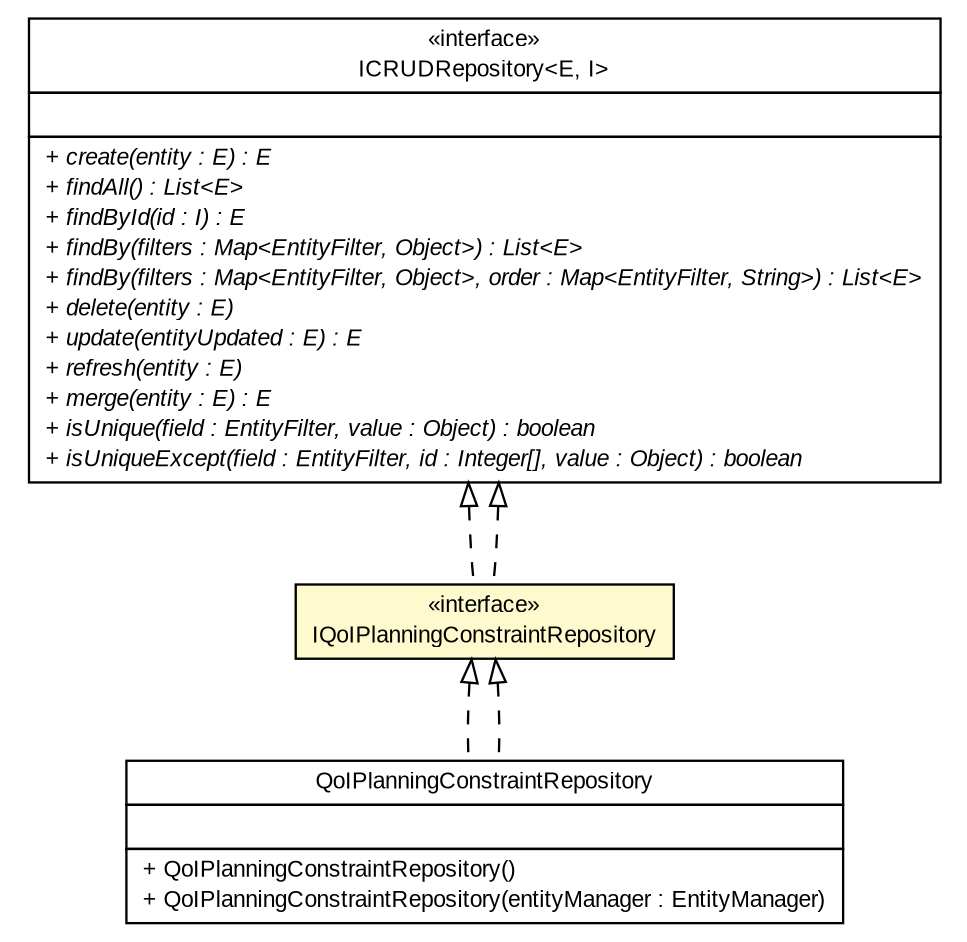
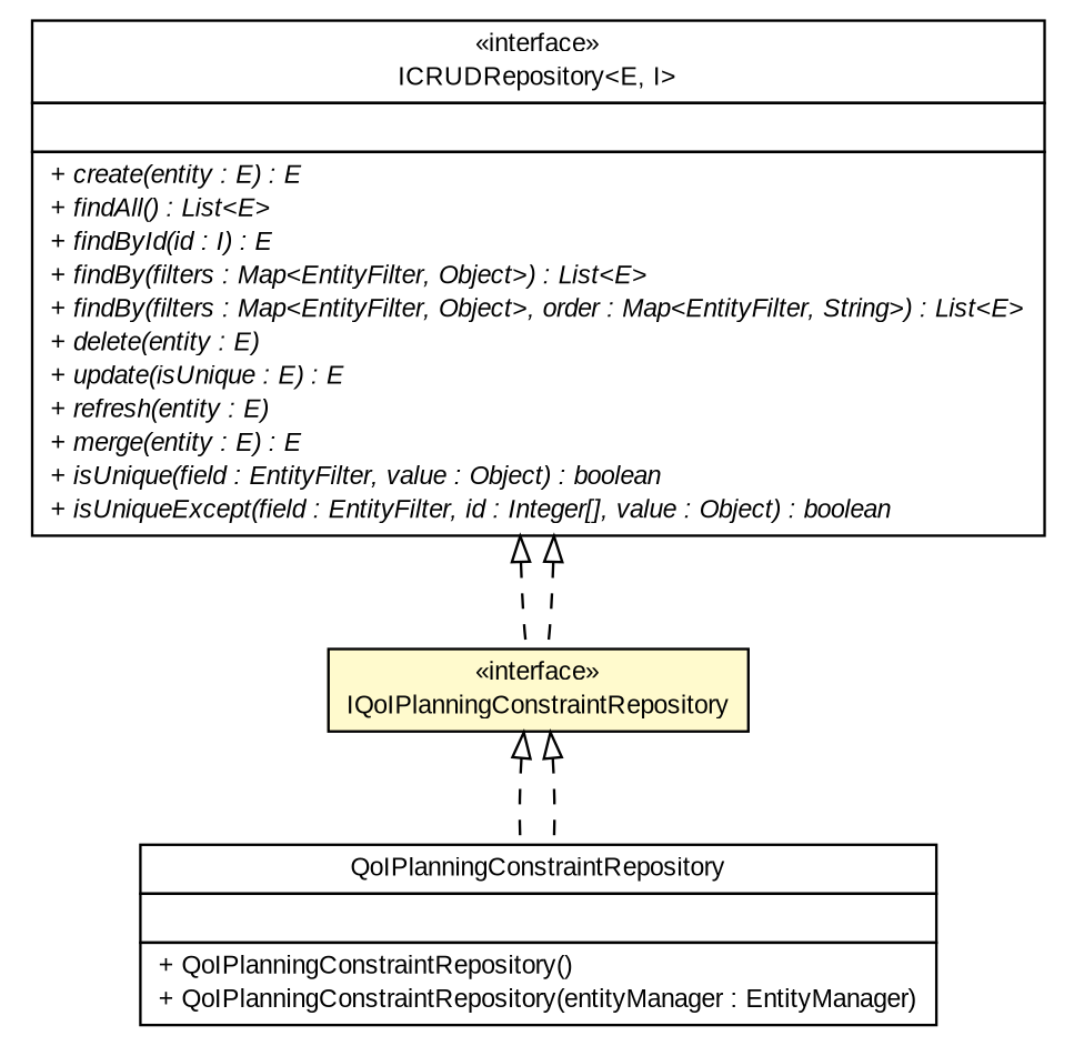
  digraph {
    nodesep=0.25
    ranksep=0.5
    node [fontcolor=black fontname=arial fontsize=10.0 shape=plaintext]
    edge [arrowtail=empty dir=back fontname=arial fontsize=10 headport=p labelfontname=arial labelfontsize=10 style=dashed tailport=p]
-   n1 [label=<<table title="gov.sandia.cf.dao.ICRUDRepository" border="0" cellborder="1" cellspacing="0" cellpadding="2" port="p" href="./ICRUDRepository.html"> 		<tr><td><table border="0" cellspacing="0" cellpadding="1"> <tr><td align="center" balign="center"> &#171;interface&#187; </td></tr> <tr><td align="center" balign="center"> ICRUDRepository&lt;E, I&gt; </td></tr> 		</table></td></tr> 		<tr><td><table border="0" cellspacing="0" cellpadding="1"> <tr><td align="left" balign="left">  </td></tr> 		</table></td></tr> 		<tr><td><table border="0" cellspacing="0" cellpadding="1"> <tr><td align="left" balign="left"><font face="arial italic" point-size="10.0"> + create(entity : E) : E </font></td></tr> <tr><td align="left" balign="left"><font face="arial italic" point-size="10.0"> + findAll() : List&lt;E&gt; </font></td></tr> <tr><td align="left" balign="left"><font face="arial italic" point-size="10.0"> + findById(id : I) : E </font></td></tr> <tr><td align="left" balign="left"><font face="arial italic" point-size="10.0"> + findBy(filters : Map&lt;EntityFilter, Object&gt;) : List&lt;E&gt; </font></td></tr> <tr><td align="left" balign="left"><font face="arial italic" point-size="10.0"> + findBy(filters : Map&lt;EntityFilter, Object&gt;, order : Map&lt;EntityFilter, String&gt;) : List&lt;E&gt; </font></td></tr> <tr><td align="left" balign="left"><font face="arial italic" point-size="10.0"> + delete(entity : E) </font></td></tr> <tr><td align="left" balign="left"><font face="arial italic" point-size="10.0"> + update(entityUpdated : E) : E </font></td></tr> <tr><td align="left" balign="left"><font face="arial italic" point-size="10.0"> + refresh(entity : E) </font></td></tr> <tr><td align="left" balign="left"><font face="arial italic" point-size="10.0"> + merge(entity : E) : E </font></td></tr> <tr><td align="left" balign="left"><font face="arial italic" point-size="10.0"> + isUnique(field : EntityFilter, value : Object) : boolean </font></td></tr> <tr><td align="left" balign="left"><font face="arial italic" point-size="10.0"> + isUniqueExcept(field : EntityFilter, id : Integer[], value : Object) : boolean </font></td></tr> 		</table></td></tr> 		</table>>]
+   n1 [label=<<table title="gov.sandia.cf.dao.ICRUDRepository" border="0" cellborder="1" cellspacing="0" cellpadding="2" port="p" href="./ICRUDRepository.html"> 		<tr><td><table border="0" cellspacing="0" cellpadding="1"> <tr><td align="center" balign="center"> &#171;interface&#187; </td></tr> <tr><td align="center" balign="center"> ICRUDRepository&lt;E, I&gt; </td></tr> 		</table></td></tr> 		<tr><td><table border="0" cellspacing="0" cellpadding="1"> <tr><td align="left" balign="left">  </td></tr> 		</table></td></tr> 		<tr><td><table border="0" cellspacing="0" cellpadding="1"> <tr><td align="left" balign="left"><font face="arial italic" point-size="10.0"> + create(entity : E) : E </font></td></tr> <tr><td align="left" balign="left"><font face="arial italic" point-size="10.0"> + findAll() : List&lt;E&gt; </font></td></tr> <tr><td align="left" balign="left"><font face="arial italic" point-size="10.0"> + findById(id : I) : E </font></td></tr> <tr><td align="left" balign="left"><font face="arial italic" point-size="10.0"> + findBy(filters : Map&lt;EntityFilter, Object&gt;) : List&lt;E&gt; </font></td></tr> <tr><td align="left" balign="left"><font face="arial italic" point-size="10.0"> + findBy(filters : Map&lt;EntityFilter, Object&gt;, order : Map&lt;EntityFilter, String&gt;) : List&lt;E&gt; </font></td></tr> <tr><td align="left" balign="left"><font face="arial italic" point-size="10.0"> + delete(entity : E) </font></td></tr> <tr><td align="left" balign="left"><font face="arial italic" point-size="10.0"> + update(isUnique : E) : E </font></td></tr> <tr><td align="left" balign="left"><font face="arial italic" point-size="10.0"> + refresh(entity : E) </font></td></tr> <tr><td align="left" balign="left"><font face="arial italic" point-size="10.0"> + merge(entity : E) : E </font></td></tr> <tr><td align="left" balign="left"><font face="arial italic" point-size="10.0"> + isUnique(field : EntityFilter, value : Object) : boolean </font></td></tr> <tr><td align="left" balign="left"><font face="arial italic" point-size="10.0"> + isUniqueExcept(field : EntityFilter, id : Integer[], value : Object) : boolean </font></td></tr> 		</table></td></tr> 		</table>>]
    n2 [label=<<table title="gov.sandia.cf.dao.IQoIPlanningConstraintRepository" border="0" cellborder="1" cellspacing="0" cellpadding="2" port="p" bgcolor="lemonChiffon" href="./IQoIPlanningConstraintRepository.html"> 		<tr><td><table border="0" cellspacing="0" cellpadding="1"> <tr><td align="center" balign="center"> &#171;interface&#187; </td></tr> <tr><td align="center" balign="center"> IQoIPlanningConstraintRepository </td></tr> 		</table></td></tr> 		</table>>]
    n3 [label=<<table title="gov.sandia.cf.dao.impl.QoIPlanningConstraintRepository" border="0" cellborder="1" cellspacing="0" cellpadding="2" port="p" href="./impl/QoIPlanningConstraintRepository.html"> 		<tr><td><table border="0" cellspacing="0" cellpadding="1"> <tr><td align="center" balign="center"> QoIPlanningConstraintRepository </td></tr> 		</table></td></tr> 		<tr><td><table border="0" cellspacing="0" cellpadding="1"> <tr><td align="left" balign="left">  </td></tr> 		</table></td></tr> 		<tr><td><table border="0" cellspacing="0" cellpadding="1"> <tr><td align="left" balign="left"> + QoIPlanningConstraintRepository() </td></tr> <tr><td align="left" balign="left"> + QoIPlanningConstraintRepository(entityManager : EntityManager) </td></tr> 		</table></td></tr> 		</table>>]
    n1 -> n2
    n1 -> n2
    n2 -> n3
    n2 -> n3
  }
